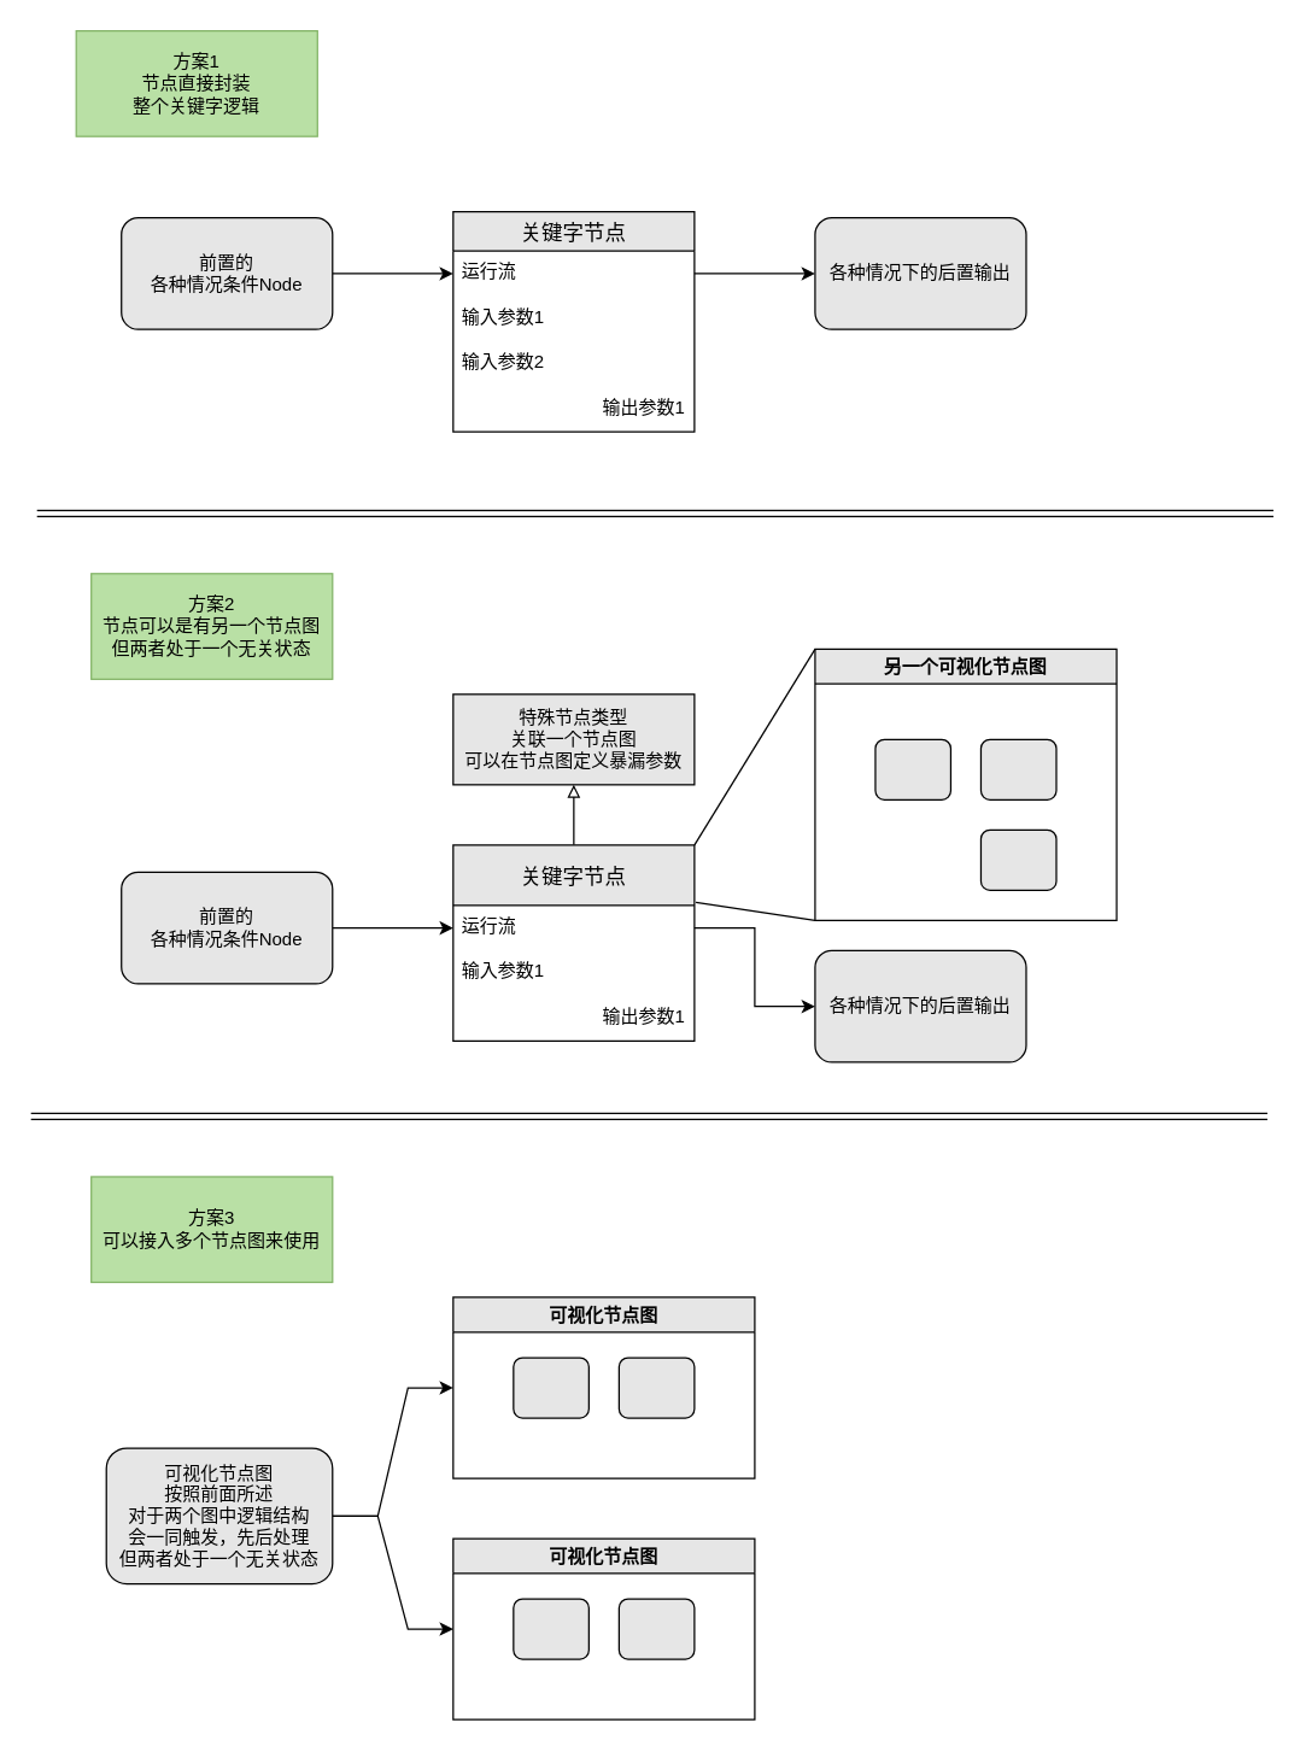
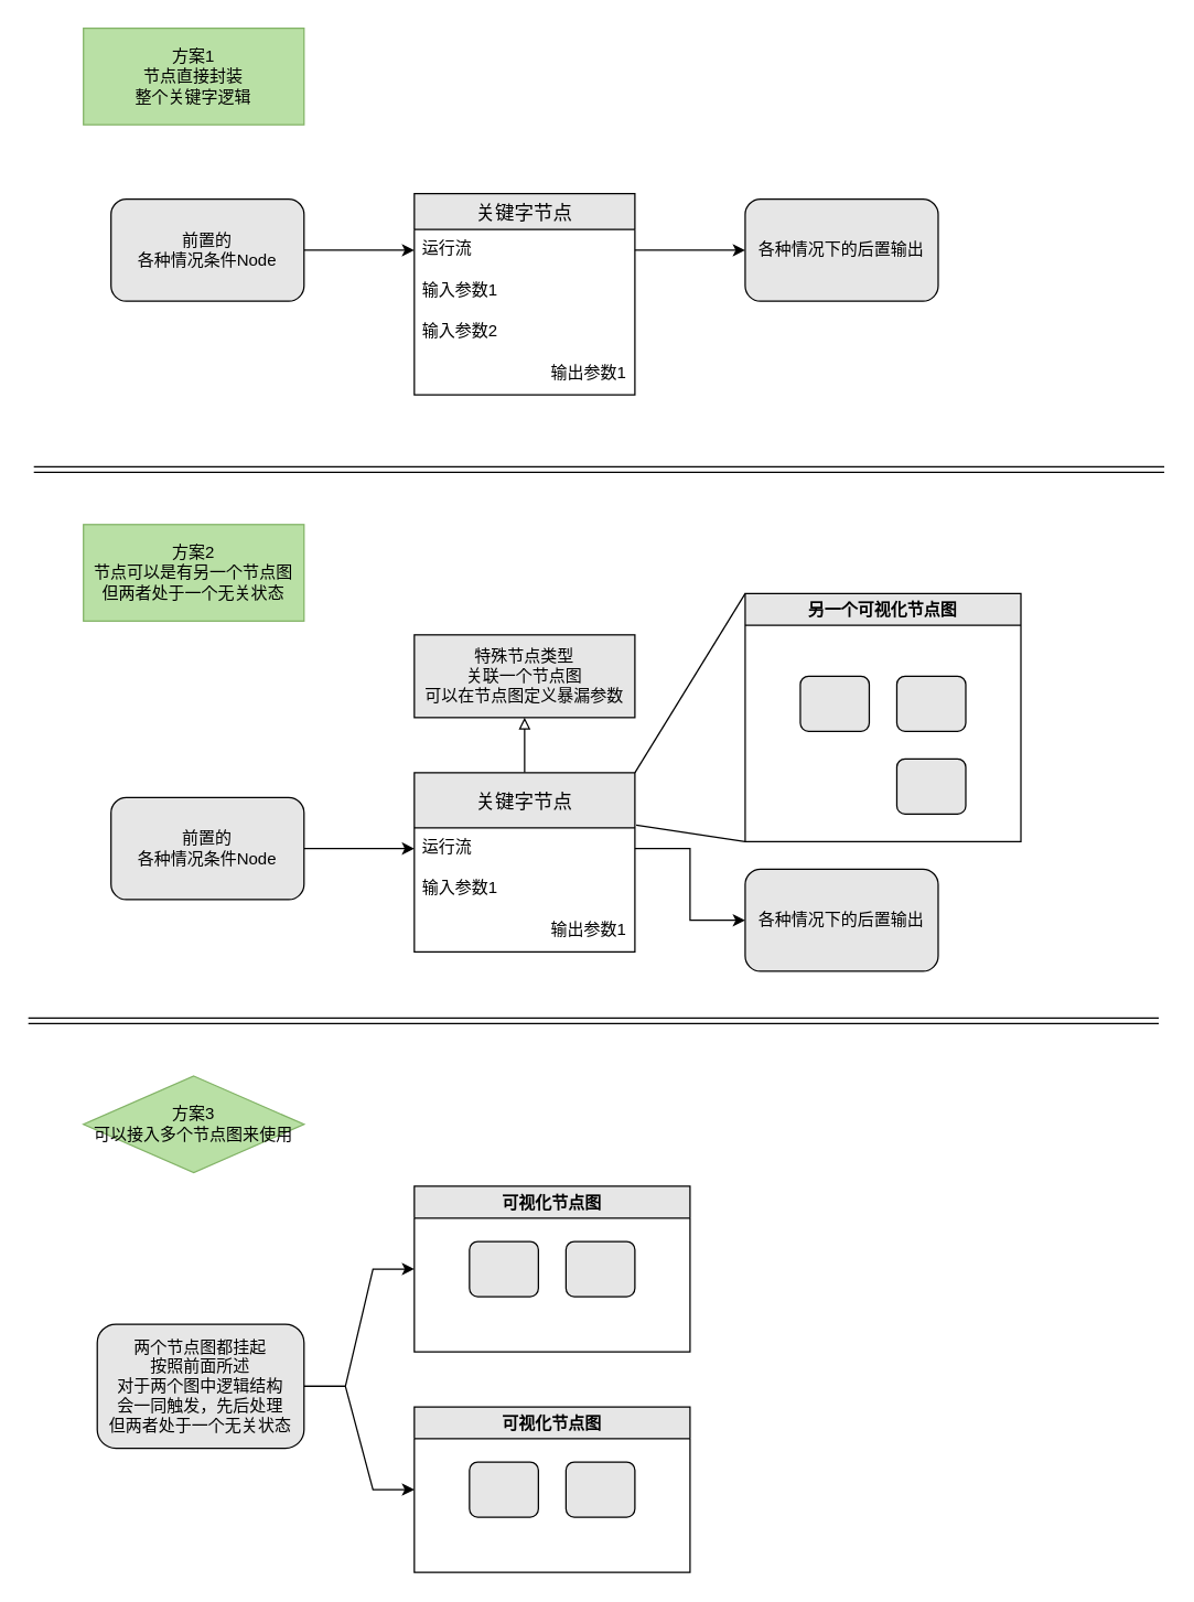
  <mxCell id="0" />
  <mxCell id="1" parent="0" />
- <mxCell id="2" value="方案1&lt;br&gt;节点直接封装&lt;br&gt;整个关键字逻辑" style="rounded=0;whiteSpace=wrap;html=1;fillColor=#B9E0A5;strokeColor=#82b366;" vertex="1" parent="1"><mxGeometry x="50" y="20" width="160" height="70" as="geometry" /></mxCell>
+ <mxCell id="2" value="方案1&lt;br&gt;节点直接封装&lt;br&gt;整个关键字逻辑" style="rounded=0;whiteSpace=wrap;html=1;fillColor=#B9E0A5;strokeColor=#82b366;" vertex="1" parent="1"><mxGeometry x="60" y="20" width="160" height="70" as="geometry" /></mxCell>
  <mxCell id="3" value="方案2&lt;br&gt;节点可以是有另一个节点图&lt;br&gt;但两者处于一个无关状态" style="rounded=0;whiteSpace=wrap;html=1;fillColor=#B9E0A5;strokeColor=#82b366;" vertex="1" parent="1"><mxGeometry x="60" y="380" width="160" height="70" as="geometry" /></mxCell>
  <mxCell id="4" value="关键字节点" style="swimlane;fontStyle=0;childLayout=stackLayout;horizontal=1;startSize=26;horizontalStack=0;resizeParent=1;resizeParentMax=0;resizeLast=0;collapsible=1;marginBottom=0;align=center;fontSize=14;fillColor=#E6E6E6;" vertex="1" parent="1"><mxGeometry x="300" y="140" width="160" height="146" as="geometry" /></mxCell>
  <mxCell id="5" value="运行流" style="text;strokeColor=none;fillColor=none;spacingLeft=4;spacingRight=4;overflow=hidden;rotatable=0;points=[[0,0.5],[1,0.5]];portConstraint=eastwest;fontSize=12;" vertex="1" parent="4"><mxGeometry y="26" width="160" height="30" as="geometry" /></mxCell>
  <mxCell id="6" value="输入参数1" style="text;strokeColor=none;fillColor=none;spacingLeft=4;spacingRight=4;overflow=hidden;rotatable=0;points=[[0,0.5],[1,0.5]];portConstraint=eastwest;fontSize=12;" vertex="1" parent="4"><mxGeometry y="56" width="160" height="30" as="geometry" /></mxCell>
  <mxCell id="7" value="输入参数2" style="text;strokeColor=none;fillColor=none;spacingLeft=4;spacingRight=4;overflow=hidden;rotatable=0;points=[[0,0.5],[1,0.5]];portConstraint=eastwest;fontSize=12;" vertex="1" parent="4"><mxGeometry y="86" width="160" height="30" as="geometry" /></mxCell>
  <mxCell id="8" value="输出参数1" style="text;strokeColor=none;fillColor=none;spacingLeft=4;spacingRight=4;overflow=hidden;rotatable=0;points=[[0,0.5],[1,0.5]];portConstraint=eastwest;fontSize=12;align=right;" vertex="1" parent="4"><mxGeometry y="116" width="160" height="30" as="geometry" /></mxCell>
  <mxCell id="9" style="edgeStyle=orthogonalEdgeStyle;orthogonalLoop=1;jettySize=auto;html=1;rounded=0;" edge="1" parent="1" source="10" target="5"><mxGeometry relative="1" as="geometry" /></mxCell>
  <mxCell id="10" value="前置的&lt;br&gt;各种情况条件Node" style="rounded=1;whiteSpace=wrap;html=1;fillColor=#E6E6E6;" vertex="1" parent="1"><mxGeometry x="80" y="144" width="140" height="74" as="geometry" /></mxCell>
  <mxCell id="11" value="各种情况下的后置输出" style="rounded=1;whiteSpace=wrap;html=1;fillColor=#E6E6E6;" vertex="1" parent="1"><mxGeometry x="540" y="144" width="140" height="74" as="geometry" /></mxCell>
  <mxCell id="12" style="edgeStyle=orthogonalEdgeStyle;rounded=0;orthogonalLoop=1;jettySize=auto;html=1;" edge="1" parent="1" source="5" target="11"><mxGeometry relative="1" as="geometry" /></mxCell>
  <mxCell id="13" style="edgeStyle=orthogonalEdgeStyle;rounded=0;orthogonalLoop=1;jettySize=auto;html=1;endArrow=block;endFill=0;" edge="1" parent="1" source="14" target="18"><mxGeometry relative="1" as="geometry" /></mxCell>
  <mxCell id="14" value="关键字节点" style="swimlane;fontStyle=0;childLayout=stackLayout;horizontal=1;startSize=40;horizontalStack=0;resizeParent=1;resizeParentMax=0;resizeLast=0;collapsible=1;marginBottom=0;align=center;fontSize=14;fillColor=#E6E6E6;" vertex="1" parent="1"><mxGeometry x="300" y="560" width="160" height="130" as="geometry" /></mxCell>
  <mxCell id="15" value="运行流" style="text;strokeColor=none;fillColor=none;spacingLeft=4;spacingRight=4;overflow=hidden;rotatable=0;points=[[0,0.5],[1,0.5]];portConstraint=eastwest;fontSize=12;" vertex="1" parent="14"><mxGeometry y="40" width="160" height="30" as="geometry" /></mxCell>
  <mxCell id="16" value="输入参数1" style="text;strokeColor=none;fillColor=none;spacingLeft=4;spacingRight=4;overflow=hidden;rotatable=0;points=[[0,0.5],[1,0.5]];portConstraint=eastwest;fontSize=12;" vertex="1" parent="14"><mxGeometry y="70" width="160" height="30" as="geometry" /></mxCell>
  <mxCell id="17" value="输出参数1" style="text;strokeColor=none;fillColor=none;spacingLeft=4;spacingRight=4;overflow=hidden;rotatable=0;points=[[0,0.5],[1,0.5]];portConstraint=eastwest;fontSize=12;align=right;" vertex="1" parent="14"><mxGeometry y="100" width="160" height="30" as="geometry" /></mxCell>
  <mxCell id="18" value="特殊节点类型&lt;br&gt;关联一个节点图&lt;br&gt;可以在节点图定义暴漏参数" style="rounded=0;whiteSpace=wrap;html=1;fillColor=#E6E6E6;" vertex="1" parent="1"><mxGeometry x="300" y="460" width="160" height="60" as="geometry" /></mxCell>
  <mxCell id="19" style="edgeStyle=orthogonalEdgeStyle;rounded=0;orthogonalLoop=1;jettySize=auto;html=1;endArrow=classic;endFill=1;" edge="1" parent="1" source="20" target="15"><mxGeometry relative="1" as="geometry" /></mxCell>
  <mxCell id="20" value="前置的&lt;br&gt;各种情况条件Node" style="rounded=1;whiteSpace=wrap;html=1;fillColor=#E6E6E6;" vertex="1" parent="1"><mxGeometry x="80" y="578" width="140" height="74" as="geometry" /></mxCell>
  <mxCell id="21" value="另一个可视化节点图" style="swimlane;rounded=0;fillColor=#E6E6E6;" vertex="1" parent="1"><mxGeometry x="540" y="430" width="200" height="180" as="geometry" /></mxCell>
  <mxCell id="22" value="" style="rounded=1;whiteSpace=wrap;html=1;fillColor=#E6E6E6;" vertex="1" parent="21"><mxGeometry x="40" y="60" width="50" height="40" as="geometry" /></mxCell>
  <mxCell id="23" value="" style="rounded=1;whiteSpace=wrap;html=1;fillColor=#E6E6E6;" vertex="1" parent="21"><mxGeometry x="110" y="60" width="50" height="40" as="geometry" /></mxCell>
  <mxCell id="24" value="" style="rounded=1;whiteSpace=wrap;html=1;fillColor=#E6E6E6;" vertex="1" parent="21"><mxGeometry x="110" y="120" width="50" height="40" as="geometry" /></mxCell>
  <mxCell id="25" value="" style="endArrow=none;html=1;rounded=0;exitX=1;exitY=0;exitDx=0;exitDy=0;entryX=0;entryY=0;entryDx=0;entryDy=0;" edge="1" parent="1" source="14" target="21"><mxGeometry width="50" height="50" relative="1" as="geometry"><mxPoint x="460" y="550" as="sourcePoint" /><mxPoint x="510" y="500" as="targetPoint" /></mxGeometry></mxCell>
  <mxCell id="26" value="" style="endArrow=none;html=1;rounded=0;exitX=1.006;exitY=-0.067;exitDx=0;exitDy=0;entryX=0;entryY=1;entryDx=0;entryDy=0;exitPerimeter=0;" edge="1" parent="1" source="15" target="21"><mxGeometry width="50" height="50" relative="1" as="geometry"><mxPoint x="560" y="680" as="sourcePoint" /><mxPoint x="610" y="630" as="targetPoint" /></mxGeometry></mxCell>
  <mxCell id="27" value="各种情况下的后置输出" style="rounded=1;whiteSpace=wrap;html=1;fillColor=#E6E6E6;" vertex="1" parent="1"><mxGeometry x="540" y="630" width="140" height="74" as="geometry" /></mxCell>
  <mxCell id="28" style="edgeStyle=orthogonalEdgeStyle;rounded=0;orthogonalLoop=1;jettySize=auto;html=1;endArrow=classic;endFill=1;" edge="1" parent="1" source="15" target="27"><mxGeometry relative="1" as="geometry" /></mxCell>
- <mxCell id="29" value="方案3&lt;br&gt;可以接入多个节点图来使用&lt;br&gt;" style="rounded=0;whiteSpace=wrap;html=1;fillColor=#B9E0A5;strokeColor=#82b366;" vertex="1" parent="1"><mxGeometry x="60" y="780" width="160" height="70" as="geometry" /></mxCell>
+ <mxCell id="29" value="方案3&lt;br&gt;可以接入多个节点图来使用&lt;br&gt;" style="rhombus;whiteSpace=wrap;html=1;fillColor=#B9E0A5;strokeColor=#82b366;" vertex="1" parent="1"><mxGeometry x="60" y="780" width="160" height="70" as="geometry" /></mxCell>
  <mxCell id="30" value="可视化节点图" style="swimlane;rounded=0;fillColor=#E6E6E6;" vertex="1" parent="1"><mxGeometry x="300" y="860" width="200" height="120" as="geometry" /></mxCell>
  <mxCell id="31" value="" style="rounded=1;whiteSpace=wrap;html=1;fillColor=#E6E6E6;" vertex="1" parent="30"><mxGeometry x="40" y="40" width="50" height="40" as="geometry" /></mxCell>
  <mxCell id="32" value="" style="rounded=1;whiteSpace=wrap;html=1;fillColor=#E6E6E6;" vertex="1" parent="30"><mxGeometry x="110" y="40" width="50" height="40" as="geometry" /></mxCell>
  <mxCell id="33" value="可视化节点图" style="swimlane;rounded=0;fillColor=#E6E6E6;" vertex="1" parent="1"><mxGeometry x="300" y="1020" width="200" height="120" as="geometry" /></mxCell>
  <mxCell id="34" value="" style="rounded=1;whiteSpace=wrap;html=1;fillColor=#E6E6E6;" vertex="1" parent="33"><mxGeometry x="40" y="40" width="50" height="40" as="geometry" /></mxCell>
  <mxCell id="35" value="" style="rounded=1;whiteSpace=wrap;html=1;fillColor=#E6E6E6;" vertex="1" parent="33"><mxGeometry x="110" y="40" width="50" height="40" as="geometry" /></mxCell>
  <mxCell id="36" style="edgeStyle=entityRelationEdgeStyle;rounded=0;orthogonalLoop=1;jettySize=auto;html=1;endArrow=classic;endFill=1;" edge="1" parent="1" source="38" target="30"><mxGeometry relative="1" as="geometry" /></mxCell>
  <mxCell id="37" style="edgeStyle=entityRelationEdgeStyle;rounded=0;orthogonalLoop=1;jettySize=auto;html=1;endArrow=classic;endFill=1;" edge="1" parent="1" source="38" target="33"><mxGeometry relative="1" as="geometry" /></mxCell>
- <mxCell id="38" value="可视化节点图&lt;br&gt;按照前面所述&lt;br&gt;对于两个图中逻辑结构&lt;br&gt;会一同触发，先后处理&lt;br&gt;但两者处于一个无关状态" style="rounded=1;whiteSpace=wrap;html=1;fillColor=#E6E6E6;" vertex="1" parent="1"><mxGeometry x="70" y="960" width="150" height="90" as="geometry" /></mxCell>
+ <mxCell id="38" value="两个节点图都挂起&lt;br&gt;按照前面所述&lt;br&gt;对于两个图中逻辑结构&lt;br&gt;会一同触发，先后处理&lt;br&gt;但两者处于一个无关状态" style="rounded=1;whiteSpace=wrap;html=1;fillColor=#E6E6E6;" vertex="1" parent="1"><mxGeometry x="70" y="960" width="150" height="90" as="geometry" /></mxCell>
  <mxCell id="39" value="" style="shape=link;html=1;rounded=0;endArrow=classic;endFill=1;" edge="1" parent="1"><mxGeometry width="100" relative="1" as="geometry"><mxPoint x="24" y="340" as="sourcePoint" /><mxPoint x="844" y="340" as="targetPoint" /></mxGeometry></mxCell>
  <mxCell id="40" value="" style="shape=link;html=1;rounded=0;endArrow=classic;endFill=1;" edge="1" parent="1"><mxGeometry width="100" relative="1" as="geometry"><mxPoint y="740" as="sourcePoint" x="20" /><mxPoint x="840" y="740" as="targetPoint" /></mxGeometry></mxCell>
